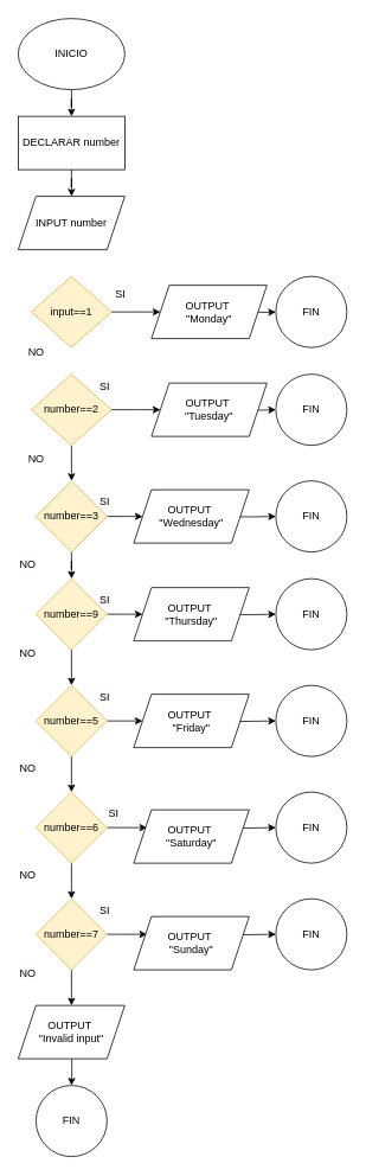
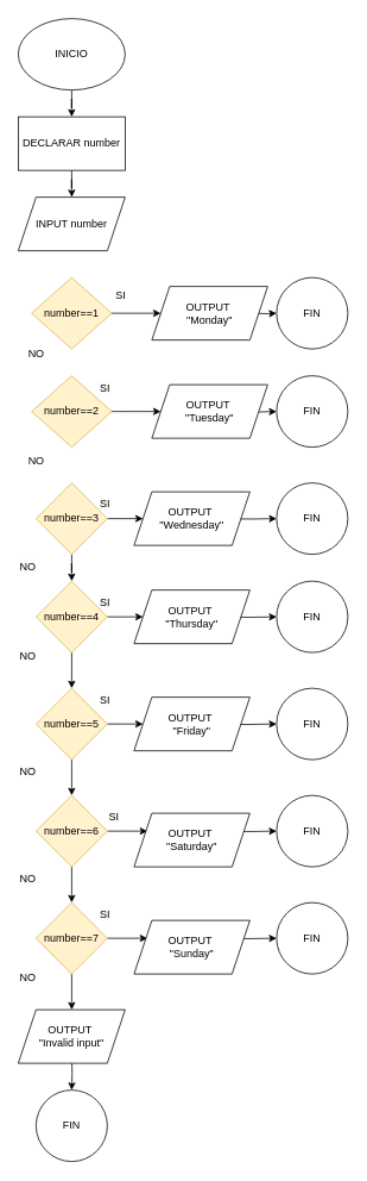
  <mxCell id="0" />
  <mxCell id="1" parent="0" />
  <mxCell id="2" value="" style="edgeStyle=orthogonalEdgeStyle;rounded=0;orthogonalLoop=1;jettySize=auto;html=1;" edge="1" parent="1" source="3" target="5"><mxGeometry relative="1" as="geometry" /></mxCell>
  <mxCell id="3" value="INICIO" style="ellipse;whiteSpace=wrap;html=1;" vertex="1" parent="1"><mxGeometry x="20" y="20" width="120" height="80" as="geometry" /></mxCell>
  <mxCell id="4" value="" style="edgeStyle=orthogonalEdgeStyle;rounded=0;orthogonalLoop=1;jettySize=auto;html=1;" edge="1" parent="1" source="5" target="6"><mxGeometry relative="1" as="geometry" /></mxCell>
  <mxCell id="5" value="DECLARAR number" style="whiteSpace=wrap;html=1;" vertex="1" parent="1"><mxGeometry x="20" y="130" width="120" height="60" as="geometry" /></mxCell>
  <mxCell id="6" value="INPUT number" style="shape=parallelogram;perimeter=parallelogramPerimeter;whiteSpace=wrap;html=1;fixedSize=1;" vertex="1" parent="1"><mxGeometry x="20" y="220" width="120" height="60" as="geometry" /></mxCell>
  <mxCell id="7" value="" style="edgeStyle=orthogonalEdgeStyle;rounded=0;orthogonalLoop=1;jettySize=auto;html=1;" edge="1" parent="1" source="8"><mxGeometry relative="1" as="geometry"><mxPoint x="180" y="350" as="targetPoint" /></mxGeometry></mxCell>
- <mxCell id="8" value="input==1" style="rhombus;whiteSpace=wrap;html=1;fillColor=#fff2cc;strokeColor=#d6b656;" vertex="1" parent="1"><mxGeometry x="35" y="310" width="90" height="80" as="geometry" /></mxCell>
+ <mxCell id="8" value="number==1" style="rhombus;whiteSpace=wrap;html=1;fillColor=#fff2cc;strokeColor=#d6b656;" vertex="1" parent="1"><mxGeometry x="35" y="310" width="90" height="80" as="geometry" /></mxCell>
  <mxCell id="9" value="" style="edgeStyle=orthogonalEdgeStyle;rounded=0;orthogonalLoop=1;jettySize=auto;html=1;" edge="1" parent="1" target="49"><mxGeometry relative="1" as="geometry"><mxPoint x="280" y="350" as="sourcePoint" /></mxGeometry></mxCell>
- <mxCell id="10" value="" style="edgeStyle=orthogonalEdgeStyle;rounded=0;orthogonalLoop=1;jettySize=auto;html=1;" edge="1" parent="1" source="12" target="15"><mxGeometry relative="1" as="geometry" /></mxCell>
  <mxCell id="11" value="" style="edgeStyle=orthogonalEdgeStyle;rounded=0;orthogonalLoop=1;jettySize=auto;html=1;" edge="1" parent="1" source="12"><mxGeometry relative="1" as="geometry"><mxPoint x="180" y="460" as="targetPoint" /></mxGeometry></mxCell>
  <mxCell id="12" value="number==2" style="rhombus;whiteSpace=wrap;html=1;fillColor=#fff2cc;strokeColor=#d6b656;" vertex="1" parent="1"><mxGeometry x="35" y="420" width="90" height="80" as="geometry" /></mxCell>
  <mxCell id="13" value="" style="edgeStyle=orthogonalEdgeStyle;rounded=0;orthogonalLoop=1;jettySize=auto;html=1;" edge="1" parent="1" source="15" target="18"><mxGeometry relative="1" as="geometry" /></mxCell>
  <mxCell id="14" value="" style="edgeStyle=orthogonalEdgeStyle;rounded=0;orthogonalLoop=1;jettySize=auto;html=1;" edge="1" parent="1" source="15"><mxGeometry relative="1" as="geometry"><mxPoint x="160" y="580" as="targetPoint" /></mxGeometry></mxCell>
  <mxCell id="15" value="number==3" style="rhombus;whiteSpace=wrap;html=1;fillColor=#fff2cc;strokeColor=#d6b656;" vertex="1" parent="1"><mxGeometry x="40" y="540" width="80" height="80" as="geometry" /></mxCell>
  <mxCell id="16" value="" style="edgeStyle=orthogonalEdgeStyle;rounded=0;orthogonalLoop=1;jettySize=auto;html=1;" edge="1" parent="1" source="18" target="21"><mxGeometry relative="1" as="geometry" /></mxCell>
  <mxCell id="17" value="" style="edgeStyle=orthogonalEdgeStyle;rounded=0;orthogonalLoop=1;jettySize=auto;html=1;" edge="1" parent="1" source="18"><mxGeometry relative="1" as="geometry"><mxPoint x="160" y="690" as="targetPoint" /></mxGeometry></mxCell>
- <mxCell id="18" value="number==9" style="rhombus;whiteSpace=wrap;html=1;fillColor=#fff2cc;strokeColor=#d6b656;" vertex="1" parent="1"><mxGeometry x="40" y="650" width="80" height="80" as="geometry" /></mxCell>
+ <mxCell id="18" value="number==4" style="rhombus;whiteSpace=wrap;html=1;fillColor=#fff2cc;strokeColor=#d6b656;" vertex="1" parent="1"><mxGeometry x="40" y="650" width="80" height="80" as="geometry" /></mxCell>
  <mxCell id="19" value="" style="edgeStyle=orthogonalEdgeStyle;rounded=0;orthogonalLoop=1;jettySize=auto;html=1;" edge="1" parent="1" source="21" target="24"><mxGeometry relative="1" as="geometry" /></mxCell>
  <mxCell id="20" value="" style="edgeStyle=orthogonalEdgeStyle;rounded=0;orthogonalLoop=1;jettySize=auto;html=1;" edge="1" parent="1" source="21"><mxGeometry relative="1" as="geometry"><mxPoint x="160" y="810" as="targetPoint" /></mxGeometry></mxCell>
  <mxCell id="21" value="number==5" style="rhombus;whiteSpace=wrap;html=1;fillColor=#fff2cc;strokeColor=#d6b656;" vertex="1" parent="1"><mxGeometry x="40" y="770" width="80" height="80" as="geometry" /></mxCell>
  <mxCell id="22" value="" style="edgeStyle=orthogonalEdgeStyle;rounded=0;orthogonalLoop=1;jettySize=auto;html=1;" edge="1" parent="1" source="24" target="27"><mxGeometry relative="1" as="geometry" /></mxCell>
  <mxCell id="23" value="" style="edgeStyle=orthogonalEdgeStyle;rounded=0;orthogonalLoop=1;jettySize=auto;html=1;" edge="1" parent="1" source="24"><mxGeometry relative="1" as="geometry"><mxPoint x="165" y="930" as="targetPoint" /></mxGeometry></mxCell>
  <mxCell id="24" value="number==6" style="rhombus;whiteSpace=wrap;html=1;fillColor=#fff2cc;strokeColor=#d6b656;" vertex="1" parent="1"><mxGeometry x="40" y="890" width="80" height="80" as="geometry" /></mxCell>
  <mxCell id="25" value="" style="edgeStyle=orthogonalEdgeStyle;rounded=0;orthogonalLoop=1;jettySize=auto;html=1;" edge="1" parent="1" source="27"><mxGeometry relative="1" as="geometry"><mxPoint x="165" y="1050" as="targetPoint" /></mxGeometry></mxCell>
  <mxCell id="26" value="" style="edgeStyle=orthogonalEdgeStyle;rounded=0;orthogonalLoop=1;jettySize=auto;html=1;" edge="1" parent="1" source="27"><mxGeometry relative="1" as="geometry"><mxPoint x="80" y="1130" as="targetPoint" /></mxGeometry></mxCell>
  <mxCell id="27" value="number==7" style="rhombus;whiteSpace=wrap;html=1;fillColor=#fff2cc;strokeColor=#d6b656;" vertex="1" parent="1"><mxGeometry x="40" y="1010" width="80" height="80" as="geometry" /></mxCell>
  <mxCell id="28" value="SI" style="text;html=1;align=center;verticalAlign=middle;resizable=0;points=[];autosize=1;strokeColor=none;fillColor=none;" vertex="1" parent="1"><mxGeometry x="120" y="315" width="30" height="30" as="geometry" /></mxCell>
  <mxCell id="29" value="&lt;span style=&quot;color: rgb(0, 0, 0); font-family: Helvetica; font-size: 12px; font-style: normal; font-variant-ligatures: normal; font-variant-caps: normal; font-weight: 400; letter-spacing: normal; orphans: 2; text-align: center; text-indent: 0px; text-transform: none; widows: 2; word-spacing: 0px; -webkit-text-stroke-width: 0px; white-space: nowrap; background-color: rgb(251, 251, 251); text-decoration-thickness: initial; text-decoration-style: initial; text-decoration-color: initial; display: inline !important; float: none;&quot;&gt;SI&lt;/span&gt;" style="text;whiteSpace=wrap;html=1;" vertex="1" parent="1"><mxGeometry x="110" y="420" width="40" height="30" as="geometry" /></mxCell>
  <mxCell id="30" value="&lt;span style=&quot;color: rgb(0, 0, 0); font-family: Helvetica; font-size: 12px; font-style: normal; font-variant-ligatures: normal; font-variant-caps: normal; font-weight: 400; letter-spacing: normal; orphans: 2; text-align: center; text-indent: 0px; text-transform: none; widows: 2; word-spacing: 0px; -webkit-text-stroke-width: 0px; white-space: nowrap; background-color: rgb(251, 251, 251); text-decoration-thickness: initial; text-decoration-style: initial; text-decoration-color: initial; display: inline !important; float: none;&quot;&gt;SI&lt;/span&gt;" style="text;whiteSpace=wrap;html=1;" vertex="1" parent="1"><mxGeometry x="110" y="550" width="40" height="20" as="geometry" /></mxCell>
  <mxCell id="31" value="&lt;span style=&quot;color: rgb(0, 0, 0); font-family: Helvetica; font-size: 12px; font-style: normal; font-variant-ligatures: normal; font-variant-caps: normal; font-weight: 400; letter-spacing: normal; orphans: 2; text-align: center; text-indent: 0px; text-transform: none; widows: 2; word-spacing: 0px; -webkit-text-stroke-width: 0px; white-space: nowrap; background-color: rgb(251, 251, 251); text-decoration-thickness: initial; text-decoration-style: initial; text-decoration-color: initial; display: inline !important; float: none;&quot;&gt;SI&lt;/span&gt;" style="text;whiteSpace=wrap;html=1;" vertex="1" parent="1"><mxGeometry x="110" y="660" width="40" height="20" as="geometry" /></mxCell>
  <mxCell id="32" value="&lt;span style=&quot;color: rgb(0, 0, 0); font-family: Helvetica; font-size: 12px; font-style: normal; font-variant-ligatures: normal; font-variant-caps: normal; font-weight: 400; letter-spacing: normal; orphans: 2; text-align: center; text-indent: 0px; text-transform: none; widows: 2; word-spacing: 0px; -webkit-text-stroke-width: 0px; white-space: nowrap; background-color: rgb(251, 251, 251); text-decoration-thickness: initial; text-decoration-style: initial; text-decoration-color: initial; display: inline !important; float: none;&quot;&gt;SI&lt;/span&gt;" style="text;whiteSpace=wrap;html=1;" vertex="1" parent="1"><mxGeometry x="110" y="770" width="40" height="20" as="geometry" /></mxCell>
  <mxCell id="33" value="&lt;span style=&quot;color: rgb(0, 0, 0); font-family: Helvetica; font-size: 12px; font-style: normal; font-variant-ligatures: normal; font-variant-caps: normal; font-weight: 400; letter-spacing: normal; orphans: 2; text-align: center; text-indent: 0px; text-transform: none; widows: 2; word-spacing: 0px; -webkit-text-stroke-width: 0px; white-space: nowrap; background-color: rgb(251, 251, 251); text-decoration-thickness: initial; text-decoration-style: initial; text-decoration-color: initial; display: inline !important; float: none;&quot;&gt;SI&lt;/span&gt;" style="text;whiteSpace=wrap;html=1;" vertex="1" parent="1"><mxGeometry x="120" y="900" width="40" height="20" as="geometry" /></mxCell>
  <mxCell id="34" value="&lt;span style=&quot;color: rgb(0, 0, 0); font-family: Helvetica; font-size: 12px; font-style: normal; font-variant-ligatures: normal; font-variant-caps: normal; font-weight: 400; letter-spacing: normal; orphans: 2; text-align: center; text-indent: 0px; text-transform: none; widows: 2; word-spacing: 0px; -webkit-text-stroke-width: 0px; white-space: nowrap; background-color: rgb(251, 251, 251); text-decoration-thickness: initial; text-decoration-style: initial; text-decoration-color: initial; display: inline !important; float: none;&quot;&gt;SI&lt;/span&gt;" style="text;whiteSpace=wrap;html=1;" vertex="1" parent="1"><mxGeometry x="110" y="1010" width="40" height="30" as="geometry" /></mxCell>
  <mxCell id="35" value="" style="edgeStyle=orthogonalEdgeStyle;rounded=0;orthogonalLoop=1;jettySize=auto;html=1;" edge="1" parent="1" target="50"><mxGeometry relative="1" as="geometry"><mxPoint x="270" y="460" as="sourcePoint" /></mxGeometry></mxCell>
  <mxCell id="36" value="" style="edgeStyle=orthogonalEdgeStyle;rounded=0;orthogonalLoop=1;jettySize=auto;html=1;" edge="1" parent="1" target="51"><mxGeometry relative="1" as="geometry"><mxPoint x="250" y="580" as="sourcePoint" /></mxGeometry></mxCell>
  <mxCell id="37" value="" style="edgeStyle=orthogonalEdgeStyle;rounded=0;orthogonalLoop=1;jettySize=auto;html=1;" edge="1" parent="1" target="52"><mxGeometry relative="1" as="geometry"><mxPoint x="250" y="690" as="sourcePoint" /></mxGeometry></mxCell>
  <mxCell id="38" value="" style="edgeStyle=orthogonalEdgeStyle;rounded=0;orthogonalLoop=1;jettySize=auto;html=1;" edge="1" parent="1" target="53"><mxGeometry relative="1" as="geometry"><mxPoint x="240" y="810" as="sourcePoint" /></mxGeometry></mxCell>
  <mxCell id="39" value="" style="edgeStyle=orthogonalEdgeStyle;rounded=0;orthogonalLoop=1;jettySize=auto;html=1;" edge="1" parent="1" target="54"><mxGeometry relative="1" as="geometry"><mxPoint x="245" y="930" as="sourcePoint" /></mxGeometry></mxCell>
  <mxCell id="40" value="" style="edgeStyle=orthogonalEdgeStyle;rounded=0;orthogonalLoop=1;jettySize=auto;html=1;" edge="1" parent="1" target="55"><mxGeometry relative="1" as="geometry"><mxPoint x="235" y="1050" as="sourcePoint" /></mxGeometry></mxCell>
  <mxCell id="41" value="" style="edgeStyle=orthogonalEdgeStyle;rounded=0;orthogonalLoop=1;jettySize=auto;html=1;" edge="1" parent="1" target="56"><mxGeometry relative="1" as="geometry"><mxPoint x="80" y="1180" as="sourcePoint" /></mxGeometry></mxCell>
  <mxCell id="42" value="NO" style="text;html=1;align=center;verticalAlign=middle;resizable=0;points=[];autosize=1;strokeColor=none;fillColor=none;" vertex="1" parent="1"><mxGeometry x="20" y="380" width="40" height="30" as="geometry" /></mxCell>
  <mxCell id="43" value="NO" style="text;html=1;align=center;verticalAlign=middle;resizable=0;points=[];autosize=1;strokeColor=none;fillColor=none;" vertex="1" parent="1"><mxGeometry x="20" y="500" width="40" height="30" as="geometry" /></mxCell>
  <mxCell id="44" value="&lt;span style=&quot;color: rgb(0, 0, 0); font-family: Helvetica; font-size: 12px; font-style: normal; font-variant-ligatures: normal; font-variant-caps: normal; font-weight: 400; letter-spacing: normal; orphans: 2; text-align: center; text-indent: 0px; text-transform: none; widows: 2; word-spacing: 0px; -webkit-text-stroke-width: 0px; white-space: nowrap; background-color: rgb(251, 251, 251); text-decoration-thickness: initial; text-decoration-style: initial; text-decoration-color: initial; display: inline !important; float: none;&quot;&gt;NO&lt;/span&gt;" style="text;whiteSpace=wrap;html=1;" vertex="1" parent="1"><mxGeometry x="20" y="620" width="70" height="40" as="geometry" /></mxCell>
  <mxCell id="45" value="&lt;span style=&quot;color: rgb(0, 0, 0); font-family: Helvetica; font-size: 12px; font-style: normal; font-variant-ligatures: normal; font-variant-caps: normal; font-weight: 400; letter-spacing: normal; orphans: 2; text-align: center; text-indent: 0px; text-transform: none; widows: 2; word-spacing: 0px; -webkit-text-stroke-width: 0px; white-space: nowrap; background-color: rgb(251, 251, 251); text-decoration-thickness: initial; text-decoration-style: initial; text-decoration-color: initial; display: inline !important; float: none;&quot;&gt;NO&lt;/span&gt;" style="text;whiteSpace=wrap;html=1;" vertex="1" parent="1"><mxGeometry x="20" y="720" width="70" height="40" as="geometry" /></mxCell>
  <mxCell id="46" value="&lt;span style=&quot;color: rgb(0, 0, 0); font-family: Helvetica; font-size: 12px; font-style: normal; font-variant-ligatures: normal; font-variant-caps: normal; font-weight: 400; letter-spacing: normal; orphans: 2; text-align: center; text-indent: 0px; text-transform: none; widows: 2; word-spacing: 0px; -webkit-text-stroke-width: 0px; white-space: nowrap; background-color: rgb(251, 251, 251); text-decoration-thickness: initial; text-decoration-style: initial; text-decoration-color: initial; display: inline !important; float: none;&quot;&gt;NO&lt;/span&gt;" style="text;whiteSpace=wrap;html=1;" vertex="1" parent="1"><mxGeometry x="20" y="850" width="70" height="40" as="geometry" /></mxCell>
  <mxCell id="47" value="&lt;span style=&quot;color: rgb(0, 0, 0); font-family: Helvetica; font-size: 12px; font-style: normal; font-variant-ligatures: normal; font-variant-caps: normal; font-weight: 400; letter-spacing: normal; orphans: 2; text-align: center; text-indent: 0px; text-transform: none; widows: 2; word-spacing: 0px; -webkit-text-stroke-width: 0px; white-space: nowrap; background-color: rgb(251, 251, 251); text-decoration-thickness: initial; text-decoration-style: initial; text-decoration-color: initial; display: inline !important; float: none;&quot;&gt;NO&lt;/span&gt;" style="text;whiteSpace=wrap;html=1;" vertex="1" parent="1"><mxGeometry x="20" y="970" width="70" height="40" as="geometry" /></mxCell>
  <mxCell id="48" value="&lt;span style=&quot;color: rgb(0, 0, 0); font-family: Helvetica; font-size: 12px; font-style: normal; font-variant-ligatures: normal; font-variant-caps: normal; font-weight: 400; letter-spacing: normal; orphans: 2; text-align: center; text-indent: 0px; text-transform: none; widows: 2; word-spacing: 0px; -webkit-text-stroke-width: 0px; white-space: nowrap; background-color: rgb(251, 251, 251); text-decoration-thickness: initial; text-decoration-style: initial; text-decoration-color: initial; display: inline !important; float: none;&quot;&gt;NO&lt;/span&gt;" style="text;whiteSpace=wrap;html=1;" vertex="1" parent="1"><mxGeometry x="20" y="1080" width="70" height="40" as="geometry" /></mxCell>
  <mxCell id="49" value="FIN" style="ellipse;whiteSpace=wrap;html=1;" vertex="1" parent="1"><mxGeometry x="310" y="310" width="80" height="80" as="geometry" /></mxCell>
  <mxCell id="50" value="FIN" style="ellipse;whiteSpace=wrap;html=1;" vertex="1" parent="1"><mxGeometry x="310" y="420" width="80" height="80" as="geometry" /></mxCell>
  <mxCell id="51" value="FIN" style="ellipse;whiteSpace=wrap;html=1;" vertex="1" parent="1"><mxGeometry x="310" y="540" width="80" height="80" as="geometry" /></mxCell>
  <mxCell id="52" value="FIN" style="ellipse;whiteSpace=wrap;html=1;" vertex="1" parent="1"><mxGeometry x="310" y="650" width="80" height="80" as="geometry" /></mxCell>
  <mxCell id="53" value="FIN" style="ellipse;whiteSpace=wrap;html=1;" vertex="1" parent="1"><mxGeometry x="310" y="770" width="80" height="80" as="geometry" /></mxCell>
  <mxCell id="54" value="FIN" style="ellipse;whiteSpace=wrap;html=1;" vertex="1" parent="1"><mxGeometry x="310" y="890" width="80" height="80" as="geometry" /></mxCell>
  <mxCell id="55" value="FIN" style="ellipse;whiteSpace=wrap;html=1;" vertex="1" parent="1"><mxGeometry x="310" y="1010" width="80" height="80" as="geometry" /></mxCell>
  <mxCell id="56" value="FIN" style="ellipse;whiteSpace=wrap;html=1;" vertex="1" parent="1"><mxGeometry x="40" y="1220" width="80" height="80" as="geometry" /></mxCell>
  <mxCell id="57" value="OUTPUT&amp;nbsp;&lt;div&gt;&quot;Monday&quot;&lt;/div&gt;" style="shape=parallelogram;perimeter=parallelogramPerimeter;whiteSpace=wrap;html=1;fixedSize=1;" vertex="1" parent="1"><mxGeometry x="170" y="320" width="130" height="60" as="geometry" /></mxCell>
  <mxCell id="58" value="OUTPUT&amp;nbsp;&lt;div&gt;&quot;Tuesday&quot;&lt;/div&gt;" style="shape=parallelogram;perimeter=parallelogramPerimeter;whiteSpace=wrap;html=1;fixedSize=1;" vertex="1" parent="1"><mxGeometry x="170" y="430" width="130" height="60" as="geometry" /></mxCell>
  <mxCell id="59" value="OUTPUT&amp;nbsp;&lt;div&gt;&quot;Wednesday&quot;&lt;/div&gt;" style="shape=parallelogram;perimeter=parallelogramPerimeter;whiteSpace=wrap;html=1;fixedSize=1;" vertex="1" parent="1"><mxGeometry x="150" y="550" width="130" height="60" as="geometry" /></mxCell>
  <mxCell id="60" value="OUTPUT&amp;nbsp;&lt;div&gt;&quot;Thursday&quot;&lt;/div&gt;" style="shape=parallelogram;perimeter=parallelogramPerimeter;whiteSpace=wrap;html=1;fixedSize=1;" vertex="1" parent="1"><mxGeometry x="150" y="660" width="130" height="60" as="geometry" /></mxCell>
  <mxCell id="61" value="OUTPUT&amp;nbsp;&lt;div&gt;&quot;Friday&quot;&lt;/div&gt;" style="shape=parallelogram;perimeter=parallelogramPerimeter;whiteSpace=wrap;html=1;fixedSize=1;" vertex="1" parent="1"><mxGeometry x="150" y="780" width="130" height="60" as="geometry" /></mxCell>
  <mxCell id="62" value="OUTPUT&amp;nbsp;&lt;div&gt;&quot;Saturday&quot;&lt;/div&gt;" style="shape=parallelogram;perimeter=parallelogramPerimeter;whiteSpace=wrap;html=1;fixedSize=1;" vertex="1" parent="1"><mxGeometry x="150" y="910" width="130" height="60" as="geometry" /></mxCell>
  <mxCell id="63" value="OUTPUT&amp;nbsp;&lt;div&gt;&quot;Sunday&quot;&lt;/div&gt;" style="shape=parallelogram;perimeter=parallelogramPerimeter;whiteSpace=wrap;html=1;fixedSize=1;" vertex="1" parent="1"><mxGeometry x="150" y="1030" width="130" height="60" as="geometry" /></mxCell>
  <mxCell id="64" value="OUTPUT&amp;nbsp;&lt;div&gt;&quot;Invalid input&quot;&lt;/div&gt;" style="shape=parallelogram;perimeter=parallelogramPerimeter;whiteSpace=wrap;html=1;fixedSize=1;" vertex="1" parent="1"><mxGeometry x="20" y="1130" width="120" height="60" as="geometry" /></mxCell>
